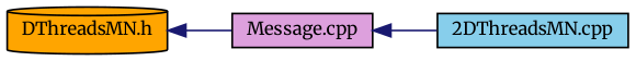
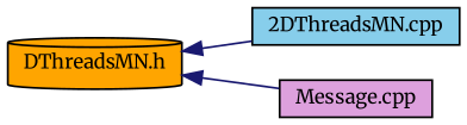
  digraph {
    fontname=Merriweather
    rankdir=LR
    node [color=black fontname=Merriweather fontsize=10 shape=box style=filled]
    edge [color=midnightblue dir=back fontname=Merriweather fontsize=10 labelfontname=Helvetica labelfontsize=10 style=solid]
    n1 [fillcolor=orange fontcolor=black height=0.2 label="DThreadsMN.h" shape=cylinder width=0.4]
    n2 [fillcolor=skyblue height=0.2 label="2DThreadsMN.cpp" width=0.4]
    n3 [fillcolor=plum height=0.2 label="Message.cpp" width=0.4]
-   n3 -> n2
+   n1 -> n2
    n1 -> n3
  }
